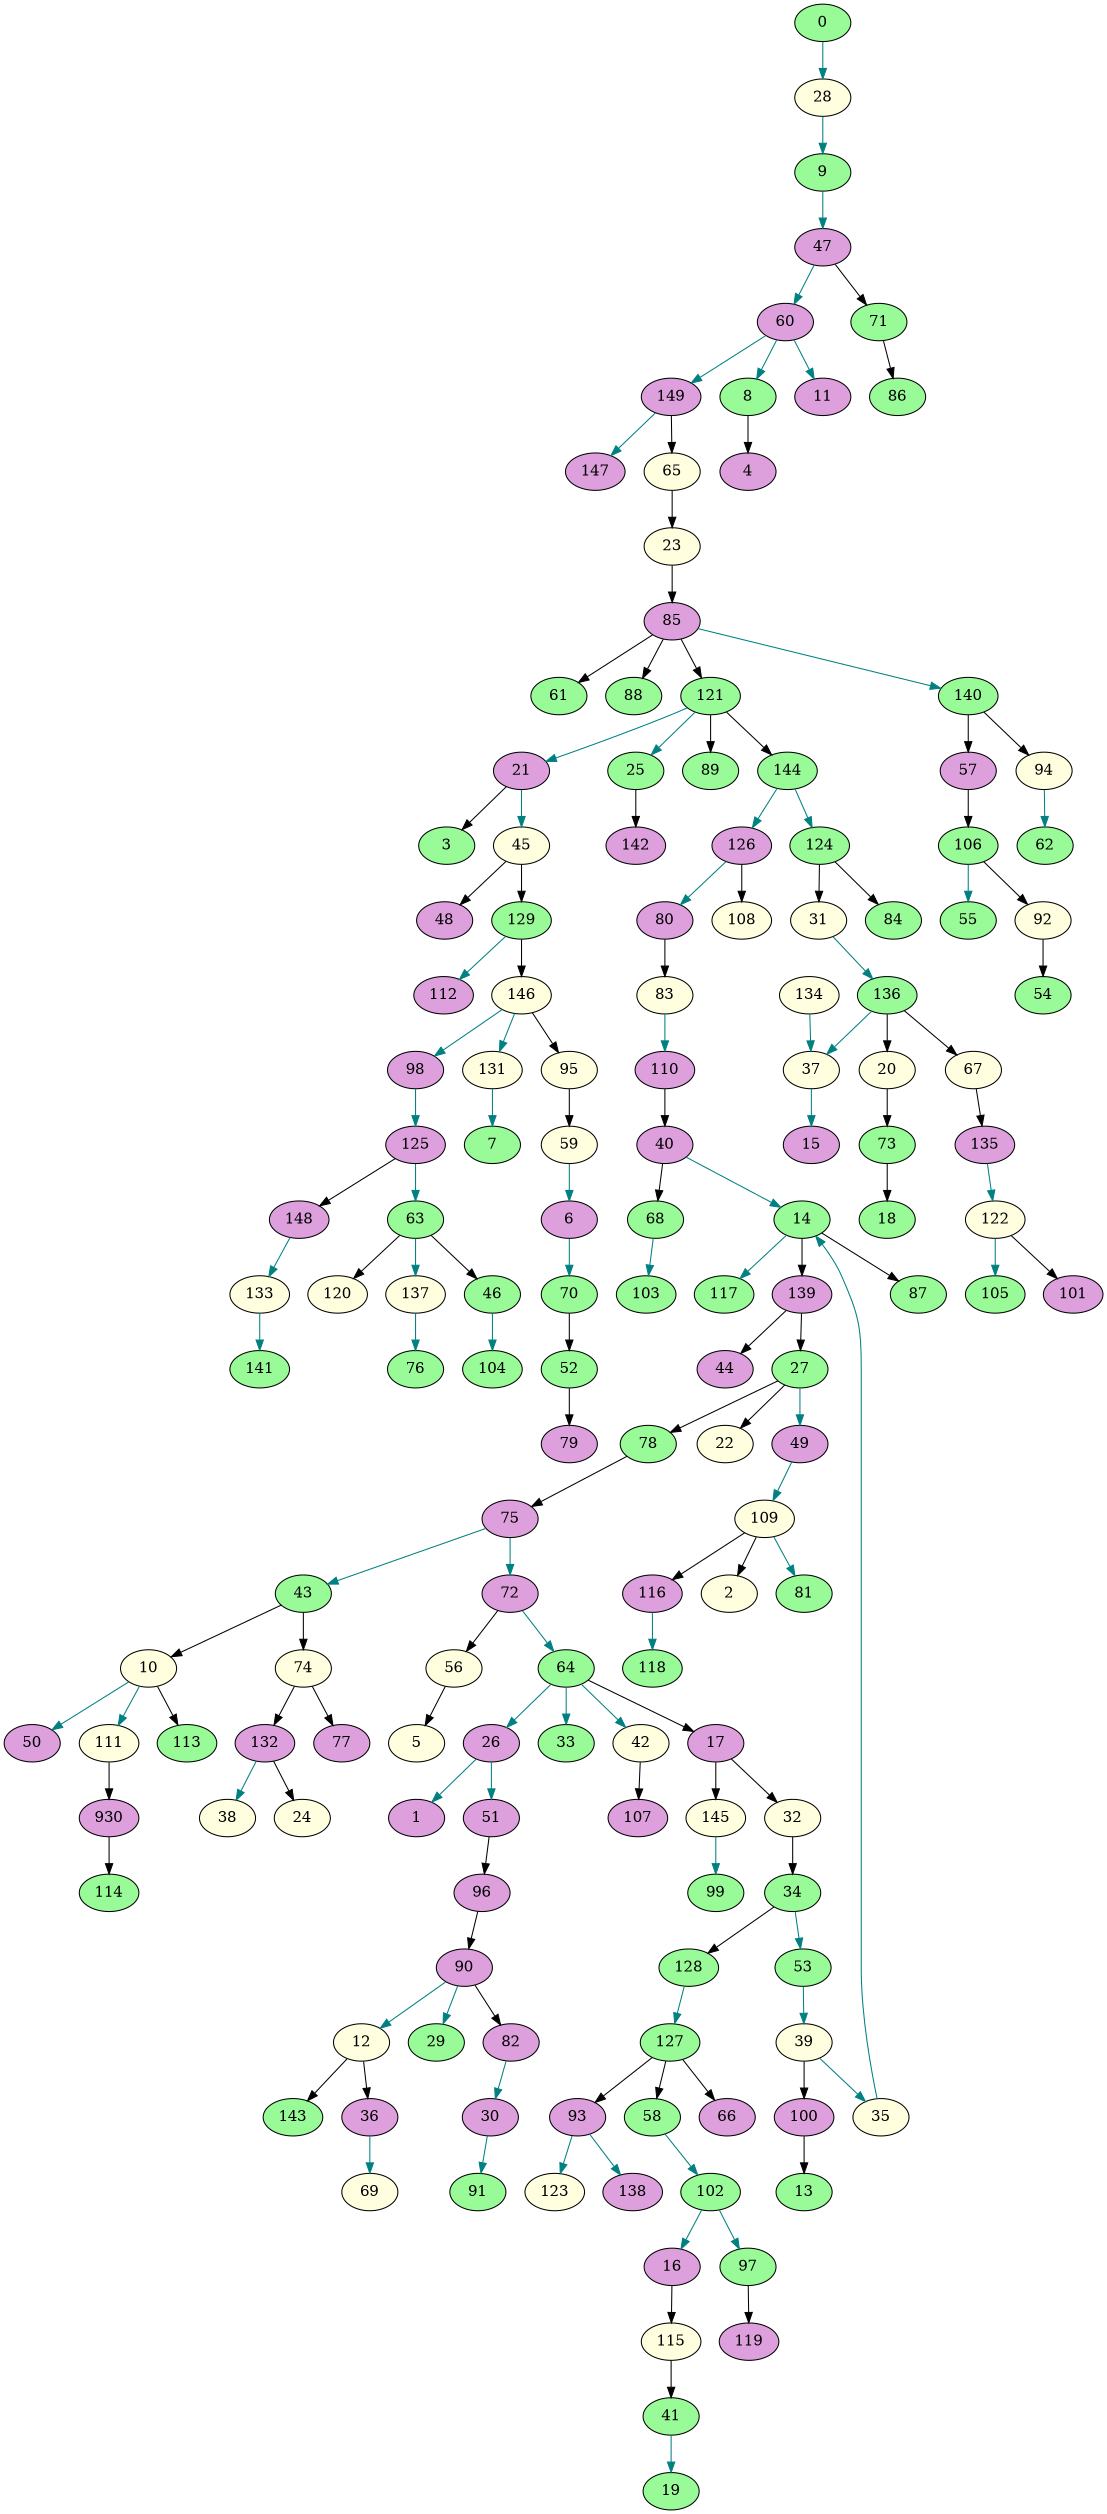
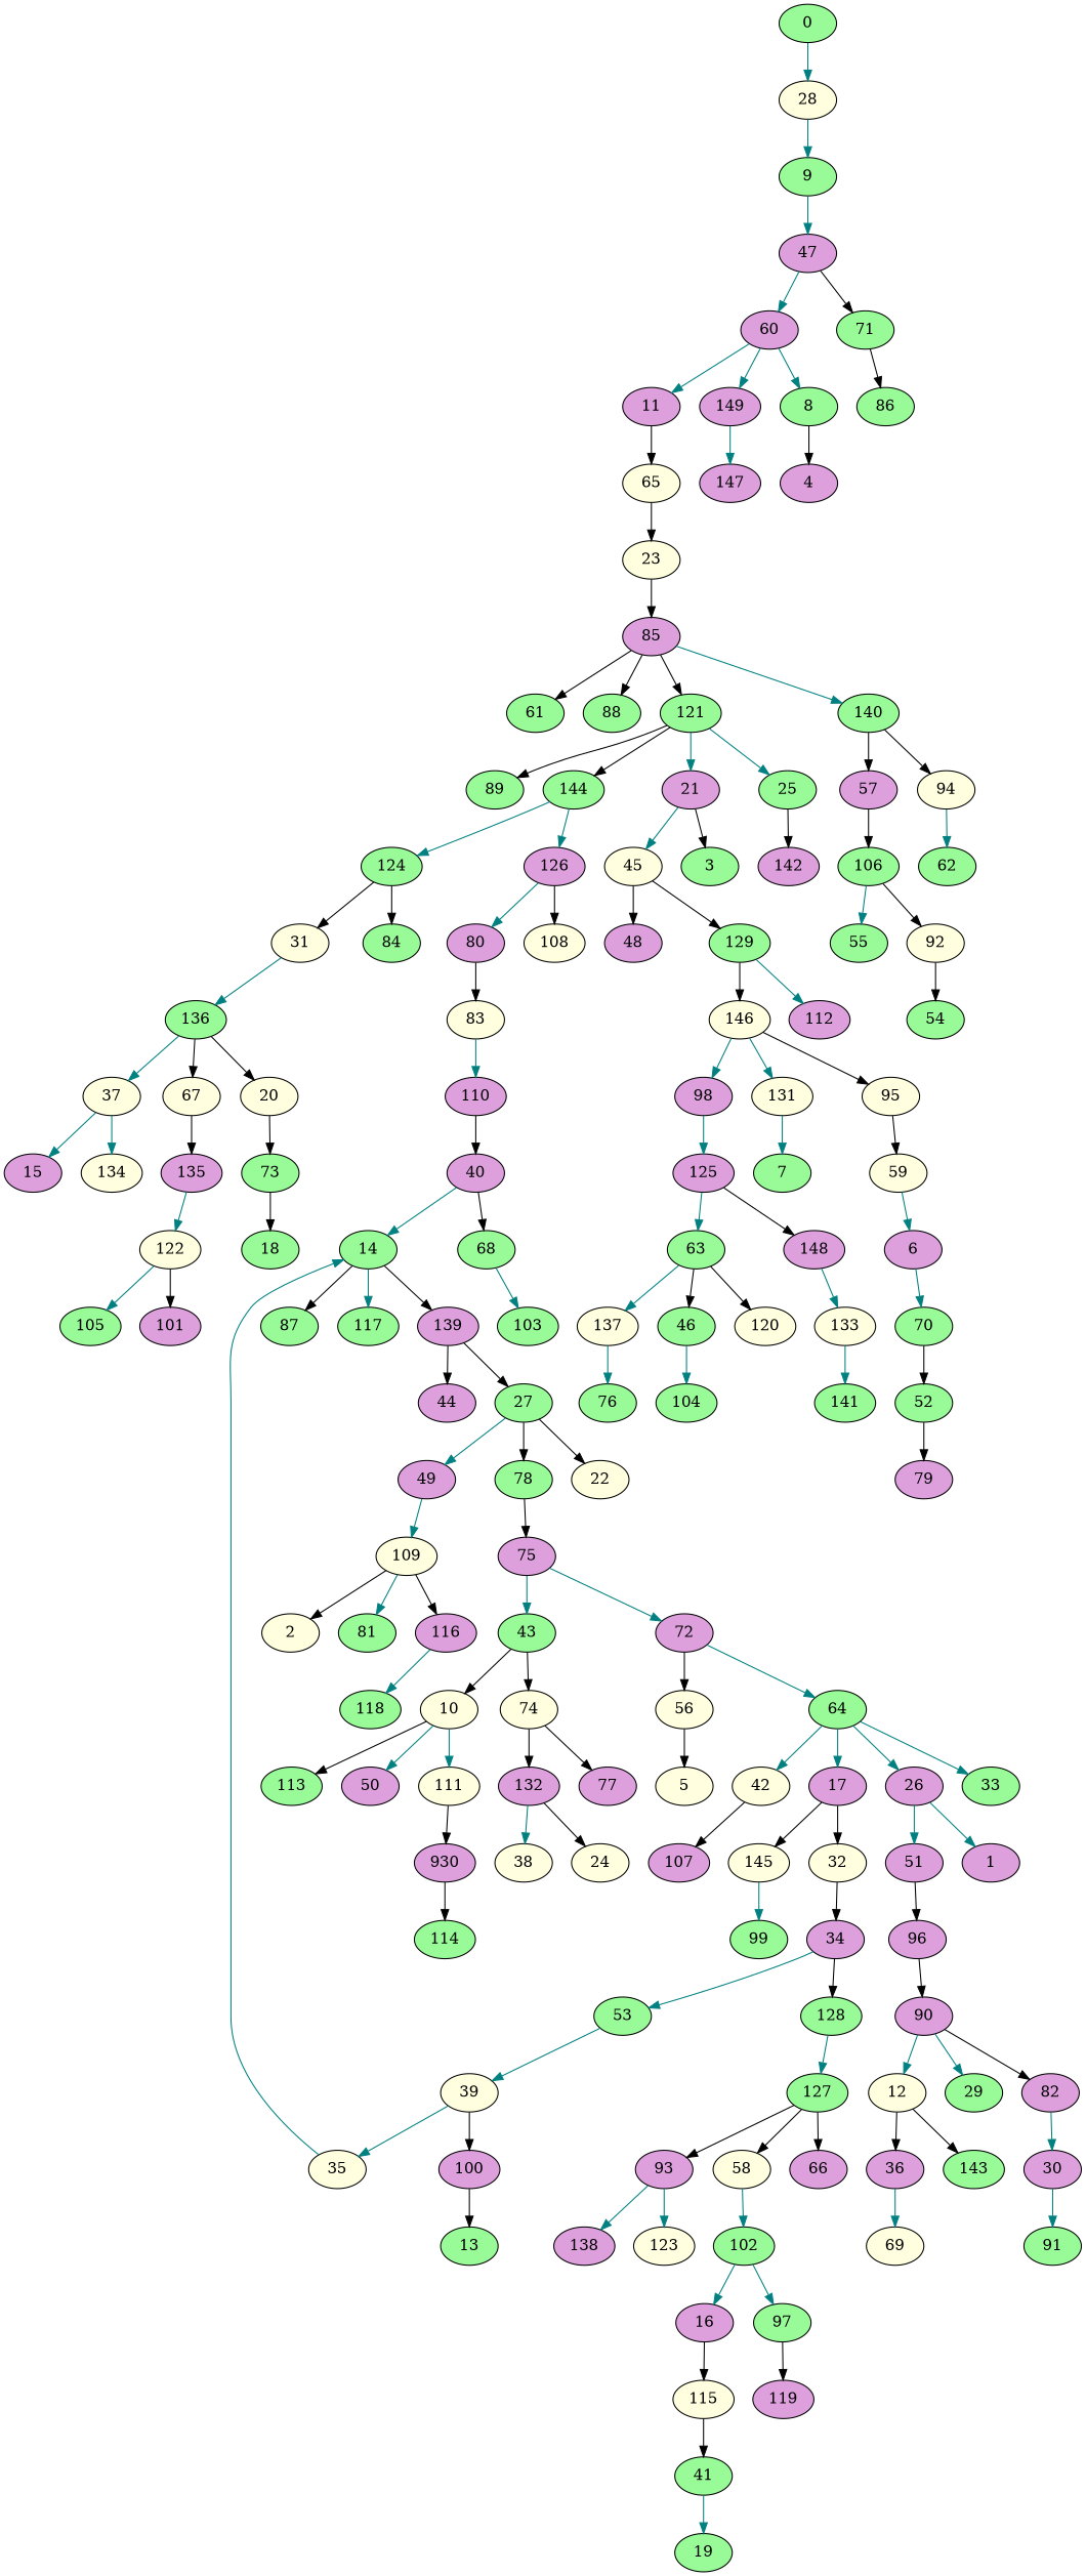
  strict digraph {
    node [fillcolor=palegreen style=filled]
    edge [color=black]
    0 [height=0.5 width=0.75]
    28 [fillcolor=lightyellow height=0.5 width=0.75]
    9 [height=0.5 width=0.75]
    47 [fillcolor=plum height=0.5 width=0.75]
    1 [fillcolor=plum height=0.5 width=0.75]
    2 [fillcolor=lightyellow height=0.5 width=0.75]
    3 [height=0.5 width=0.75]
    4 [fillcolor=plum height=0.5 width=0.75]
    5 [fillcolor=lightyellow height=0.5 width=0.75]
    6 [fillcolor=plum height=0.5 width=0.75]
    70 [height=0.5 width=0.75]
    52 [height=0.5 width=0.75]
    79 [fillcolor=plum height=0.5 width=0.75]
    7 [height=0.5 width=0.75]
    8 [height=0.5 width=0.75]
    60 [fillcolor=plum height=0.5 width=0.75]
    71 [height=0.5 width=0.75]
    11 [fillcolor=plum height=0.5 width=0.75]
    149 [fillcolor=plum height=0.5 width=0.75]
    86 [height=0.5 width=0.75]
    10 [fillcolor=lightyellow height=0.5 width=0.75]
    50 [fillcolor=plum height=0.5 width=0.75]
    111 [fillcolor=lightyellow height=0.5 width=0.75]
    113 [height=0.5 width=0.75]
    n25 [fillcolor=plum height=0.5 label=930 width=0.75]
    114 [height=0.5 width=0.75]
    12 [fillcolor=lightyellow height=0.5 width=0.75]
    36 [fillcolor=plum height=0.5 width=0.75]
    143 [height=0.5 width=0.75]
    69 [fillcolor=lightyellow height=0.5 width=0.75]
    13 [height=0.5 width=0.75]
    14 [height=0.5 width=0.75]
    87 [height=0.5 width=0.75]
    117 [height=0.5 width=0.75]
    139 [fillcolor=plum height=0.5 width=0.75]
    27 [height=0.5 width=0.75]
    44 [fillcolor=plum height=0.5 width=0.75]
    22 [fillcolor=lightyellow height=0.5 width=0.75]
    49 [fillcolor=plum height=0.5 width=0.75]
    78 [height=0.5 width=0.75]
    15 [fillcolor=plum height=0.5 width=0.75]
    16 [fillcolor=plum height=0.5 width=0.75]
    115 [fillcolor=lightyellow height=0.5 width=0.75]
    41 [height=0.5 width=0.75]
    19 [height=0.5 width=0.75]
    17 [fillcolor=plum height=0.5 width=0.75]
    32 [fillcolor=lightyellow height=0.5 width=0.75]
    145 [fillcolor=lightyellow height=0.5 width=0.75]
-   34 [height=0.5 width=0.75]
+   34 [fillcolor=plum height=0.5 width=0.75]
    99 [height=0.5 width=0.75]
    53 [height=0.5 width=0.75]
    128 [height=0.5 width=0.75]
    18 [height=0.5 width=0.75]
    20 [fillcolor=lightyellow height=0.5 width=0.75]
    73 [height=0.5 width=0.75]
    21 [fillcolor=plum height=0.5 width=0.75]
    45 [fillcolor=lightyellow height=0.5 width=0.75]
    48 [fillcolor=plum height=0.5 width=0.75]
    129 [height=0.5 width=0.75]
    112 [fillcolor=plum height=0.5 width=0.75]
    146 [fillcolor=lightyellow height=0.5 width=0.75]
    23 [fillcolor=lightyellow height=0.5 width=0.75]
    85 [fillcolor=plum height=0.5 width=0.75]
    61 [height=0.5 width=0.75]
    88 [height=0.5 width=0.75]
    121 [height=0.5 width=0.75]
    140 [height=0.5 width=0.75]
    25 [height=0.5 width=0.75]
    89 [height=0.5 width=0.75]
    144 [height=0.5 width=0.75]
    57 [fillcolor=plum height=0.5 width=0.75]
    94 [fillcolor=lightyellow height=0.5 width=0.75]
    24 [fillcolor=lightyellow height=0.5 width=0.75]
    142 [fillcolor=plum height=0.5 width=0.75]
    26 [fillcolor=plum height=0.5 width=0.75]
    51 [fillcolor=plum height=0.5 width=0.75]
    96 [fillcolor=plum height=0.5 width=0.75]
    90 [fillcolor=plum height=0.5 width=0.75]
    109 [fillcolor=lightyellow height=0.5 width=0.75]
    75 [fillcolor=plum height=0.5 width=0.75]
    81 [height=0.5 width=0.75]
    116 [fillcolor=plum height=0.5 width=0.75]
    43 [height=0.5 width=0.75]
    72 [fillcolor=plum height=0.5 width=0.75]
    29 [height=0.5 width=0.75]
    30 [fillcolor=plum height=0.5 width=0.75]
    91 [height=0.5 width=0.75]
    31 [fillcolor=lightyellow height=0.5 width=0.75]
    136 [height=0.5 width=0.75]
    37 [fillcolor=lightyellow height=0.5 width=0.75]
    67 [fillcolor=lightyellow height=0.5 width=0.75]
    134 [fillcolor=lightyellow height=0.5 width=0.75]
    135 [fillcolor=plum height=0.5 width=0.75]
    39 [fillcolor=lightyellow height=0.5 width=0.75]
    127 [height=0.5 width=0.75]
    33 [height=0.5 width=0.75]
    35 [fillcolor=lightyellow height=0.5 width=0.75]
    100 [fillcolor=plum height=0.5 width=0.75]
-   58 [height=0.5 width=0.75]
+   58 [fillcolor=lightyellow height=0.5 width=0.75]
    66 [fillcolor=plum height=0.5 width=0.75]
    93 [fillcolor=plum height=0.5 width=0.75]
    38 [fillcolor=lightyellow height=0.5 width=0.75]
    40 [fillcolor=plum height=0.5 width=0.75]
    68 [height=0.5 width=0.75]
    103 [height=0.5 width=0.75]
    42 [fillcolor=lightyellow height=0.5 width=0.75]
    107 [fillcolor=plum height=0.5 width=0.75]
    74 [fillcolor=lightyellow height=0.5 width=0.75]
    77 [fillcolor=plum height=0.5 width=0.75]
    132 [fillcolor=plum height=0.5 width=0.75]
    95 [fillcolor=lightyellow height=0.5 width=0.75]
    98 [fillcolor=plum height=0.5 width=0.75]
    131 [fillcolor=lightyellow height=0.5 width=0.75]
    46 [height=0.5 width=0.75]
    104 [height=0.5 width=0.75]
    65 [fillcolor=lightyellow height=0.5 width=0.75]
    147 [fillcolor=plum height=0.5 width=0.75]
    118 [height=0.5 width=0.75]
    82 [fillcolor=plum height=0.5 width=0.75]
    54 [height=0.5 width=0.75]
    55 [height=0.5 width=0.75]
    56 [fillcolor=lightyellow height=0.5 width=0.75]
    106 [height=0.5 width=0.75]
    92 [fillcolor=lightyellow height=0.5 width=0.75]
    102 [height=0.5 width=0.75]
    97 [height=0.5 width=0.75]
    119 [fillcolor=plum height=0.5 width=0.75]
    59 [fillcolor=lightyellow height=0.5 width=0.75]
    62 [height=0.5 width=0.75]
    63 [height=0.5 width=0.75]
    120 [fillcolor=lightyellow height=0.5 width=0.75]
    137 [fillcolor=lightyellow height=0.5 width=0.75]
    76 [height=0.5 width=0.75]
    64 [height=0.5 width=0.75]
    122 [fillcolor=lightyellow height=0.5 width=0.75]
    101 [fillcolor=plum height=0.5 width=0.75]
    105 [height=0.5 width=0.75]
    80 [fillcolor=plum height=0.5 width=0.75]
    83 [fillcolor=lightyellow height=0.5 width=0.75]
    110 [fillcolor=plum height=0.5 width=0.75]
    84 [height=0.5 width=0.75]
    124 [height=0.5 width=0.75]
    126 [fillcolor=plum height=0.5 width=0.75]
    123 [fillcolor=lightyellow height=0.5 width=0.75]
    138 [fillcolor=plum height=0.5 width=0.75]
    125 [fillcolor=plum height=0.5 width=0.75]
    148 [fillcolor=plum height=0.5 width=0.75]
    133 [fillcolor=lightyellow height=0.5 width=0.75]
    108 [fillcolor=lightyellow height=0.5 width=0.75]
    141 [height=0.5 width=0.75]
    0 -> 28 [color=teal]
    28 -> 9 [color=teal]
    9 -> 47 [color=teal]
    47 -> 60 [color=teal]
    47 -> 71
    6 -> 70 [color=teal]
    70 -> 52
    52 -> 79
    8 -> 4
    60 -> 8 [color=teal]
    60 -> 11 [color=teal]
    60 -> 149 [color=teal]
    71 -> 86
-   149 -> 65
+   11 -> 65
    149 -> 147 [color=teal]
    10 -> 50 [color=teal]
    10 -> 111 [color=teal]
    10 -> 113
    111 -> n25
    n25 -> 114
    12 -> 36
    12 -> 143
    36 -> 69 [color=teal]
    14 -> 87
    14 -> 117 [color=teal]
    14 -> 139
    139 -> 27
    139 -> 44
    27 -> 22
    27 -> 49 [color=teal]
    27 -> 78
    49 -> 109 [color=teal]
    78 -> 75
    16 -> 115
    115 -> 41
    41 -> 19 [color=teal]
    17 -> 32
    17 -> 145
    32 -> 34
    145 -> 99 [color=teal]
    34 -> 53 [color=teal]
    34 -> 128
    53 -> 39 [color=teal]
    128 -> 127 [color=teal]
    20 -> 73
    73 -> 18
    21 -> 3
    21 -> 45 [color=teal]
    45 -> 48
    45 -> 129
    129 -> 112 [color=teal]
    129 -> 146
    146 -> 95
    146 -> 98 [color=teal]
    146 -> 131 [color=teal]
    23 -> 85
    85 -> 61
    85 -> 88
    85 -> 121
    85 -> 140 [color=teal]
    121 -> 21 [color=teal]
    121 -> 25 [color=teal]
    121 -> 89
    121 -> 144
    140 -> 57
    140 -> 94
    25 -> 142
    144 -> 124 [color=teal]
    144 -> 126 [color=teal]
    57 -> 106
    94 -> 62 [color=teal]
    26 -> 1 [color=teal]
    26 -> 51 [color=teal]
    51 -> 96
    96 -> 90
    90 -> 12 [color=teal]
    90 -> 29 [color=teal]
    90 -> 82
    109 -> 2
    109 -> 81 [color=teal]
    109 -> 116
    75 -> 43 [color=teal]
    75 -> 72 [color=teal]
    116 -> 118 [color=teal]
    43 -> 10
    43 -> 74
    72 -> 56
    72 -> 64 [color=teal]
    30 -> 91 [color=teal]
    31 -> 136 [color=teal]
    136 -> 20
    136 -> 37 [color=teal]
    136 -> 67
    37 -> 15 [color=teal]
-   134 -> 37 [color=teal]
+   37 -> 134 [color=teal]
    67 -> 135
    135 -> 122 [color=teal]
    39 -> 35 [color=teal]
    39 -> 100
    127 -> 58
    127 -> 66
    127 -> 93
    35 -> 14 [color=teal]
    100 -> 13
    58 -> 102 [color=teal]
    93 -> 123 [color=teal]
    93 -> 138 [color=teal]
    40 -> 14 [color=teal]
    40 -> 68
    68 -> 103 [color=teal]
    42 -> 107
    74 -> 77
    74 -> 132
    132 -> 24
    132 -> 38 [color=teal]
    95 -> 59
    98 -> 125 [color=teal]
    131 -> 7 [color=teal]
    46 -> 104 [color=teal]
    65 -> 23
    82 -> 30 [color=teal]
    56 -> 5
    106 -> 55 [color=teal]
    106 -> 92
    92 -> 54
    102 -> 16 [color=teal]
    102 -> 97 [color=teal]
    97 -> 119
    59 -> 6 [color=teal]
    63 -> 46
    63 -> 120
    63 -> 137 [color=teal]
    137 -> 76 [color=teal]
-   64 -> 17
+   64 -> 17 [color=teal]
    64 -> 26 [color=teal]
    64 -> 33 [color=teal]
    64 -> 42 [color=teal]
    122 -> 101
    122 -> 105 [color=teal]
    80 -> 83
    83 -> 110 [color=teal]
    110 -> 40
    124 -> 31
    124 -> 84
    126 -> 80 [color=teal]
    126 -> 108
    125 -> 63 [color=teal]
    125 -> 148
    148 -> 133 [color=teal]
    133 -> 141 [color=teal]
  }
